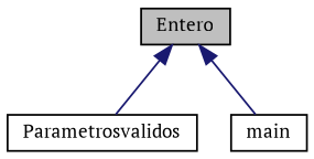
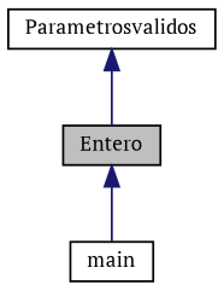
  digraph {
    fontname="PT Serif"
    rankdir=TB
    node [color=black fillcolor=white fontname="PT Serif" fontsize=10 shape=record style=filled]
    edge [color=midnightblue dir=back fontname="PT Serif" fontsize=10 labelfontname=Helvetica labelfontsize=10 style=solid]
    n1 [fillcolor=grey75 fontcolor=black height=0.2 label=Entero width=0.4]
    n2 [height=0.2 label=Parametrosvalidos width=0.4]
    n3 [height=0.2 label=main width=0.4]
-   n1 -> n2
+   n2 -> n1
    n1 -> n3
  }
